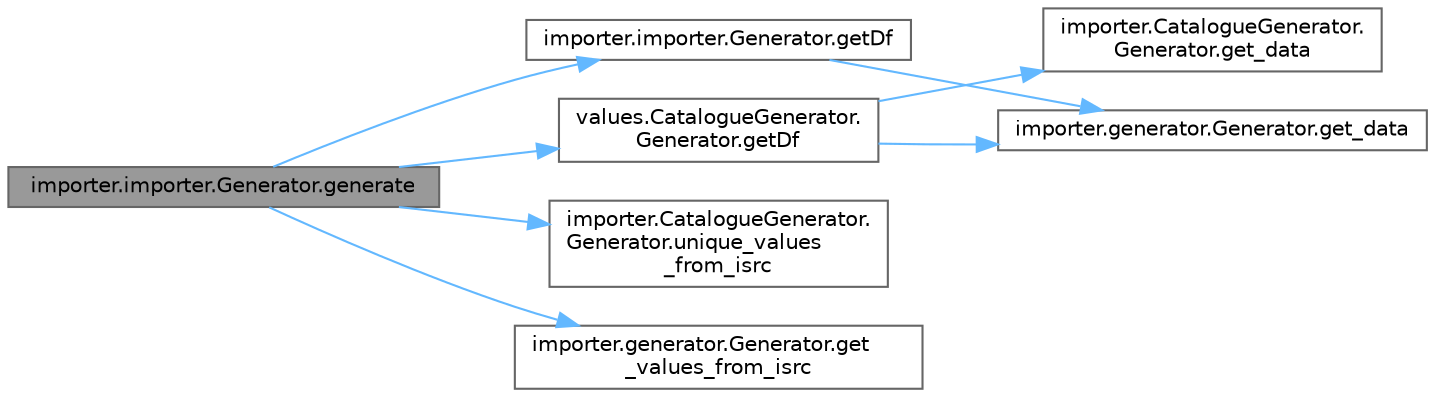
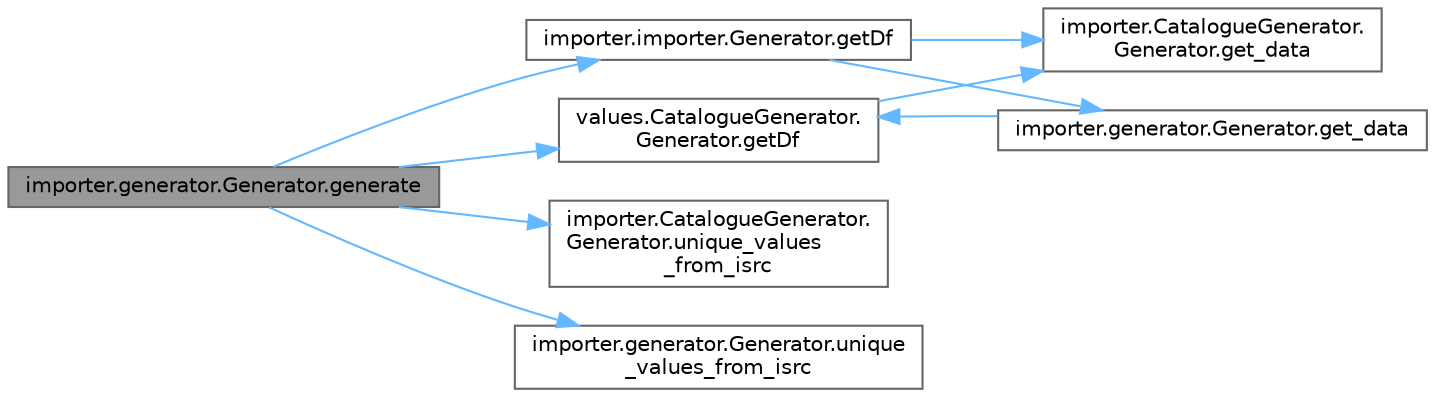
  digraph {
    rankdir=LR
    node [color=grey40 fillcolor=white fontname=Helvetica fontsize=10 shape=box style=filled]
    edge [color=steelblue1 fontname=Helvetica fontsize=10 labelfontname=Helvetica labelfontsize=10 style=solid]
-   n1 [color=gray40 fillcolor=grey60 fontcolor=black height=0.2 label="importer.importer.Generator.generate" width=0.4]
+   n1 [color=gray40 fillcolor=grey60 fontcolor=black height=0.2 label="importer.generator.Generator.generate" width=0.4]
    n2 [height=0.2 label="values.CatalogueGenerator.\lGenerator.getDf" width=0.4]
    n3 [height=0.2 label="importer.importer.Generator.getDf" width=0.4]
    n4 [height=0.2 label="importer.CatalogueGenerator.\lGenerator.unique_values\l_from_isrc" width=0.4]
-   n5 [height=0.2 label="importer.generator.Generator.get\l_values_from_isrc" width=0.4]
+   n5 [height=0.2 label="importer.generator.Generator.unique\l_values_from_isrc" width=0.4]
    n6 [height=0.2 label="importer.CatalogueGenerator.\lGenerator.get_data" width=0.4]
    n7 [height=0.2 label="importer.generator.Generator.get_data" width=0.4]
    n1 -> n2
    n1 -> n3
    n1 -> n4
    n1 -> n5
    n2 -> n6
-   n2 -> n7
+   n7 -> n2
+   n3 -> n6
    n3 -> n7
  }
